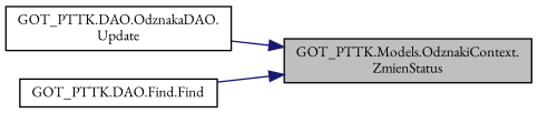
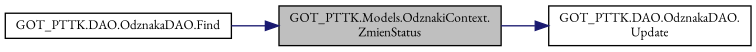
  digraph {
    fontname="EB Garamond"
    rankdir=LR
    node [color=black fillcolor=white fontname="EB Garamond" fontsize=10 shape=record style=filled]
    edge [color=midnightblue fontname="EB Garamond" fontsize=10 labelfontname=Helvetica labelfontsize=10 style=solid]
    n1 [fillcolor=grey75 fontcolor=black height=0.2 label="GOT_PTTK.Models.OdznakiContext.\lZmienStatus" width=0.4]
    n2 [height=0.2 label="GOT_PTTK.DAO.OdznakaDAO.\lUpdate" width=0.4]
-   n3 [height=0.2 label="GOT_PTTK.DAO.Find.Find" width=0.4]
-   n2 -> n1
+   n3 [height=0.2 label="GOT_PTTK.DAO.OdznakaDAO.Find" width=0.4]
+   n1 -> n2
    n3 -> n1
  }
